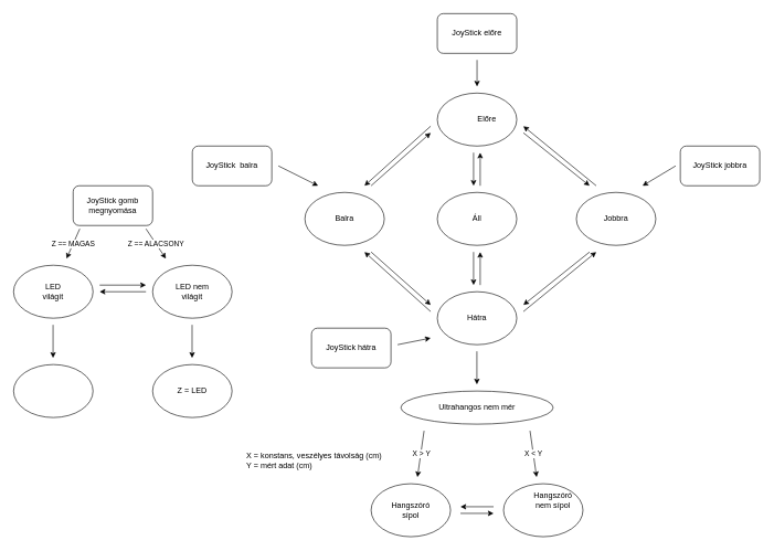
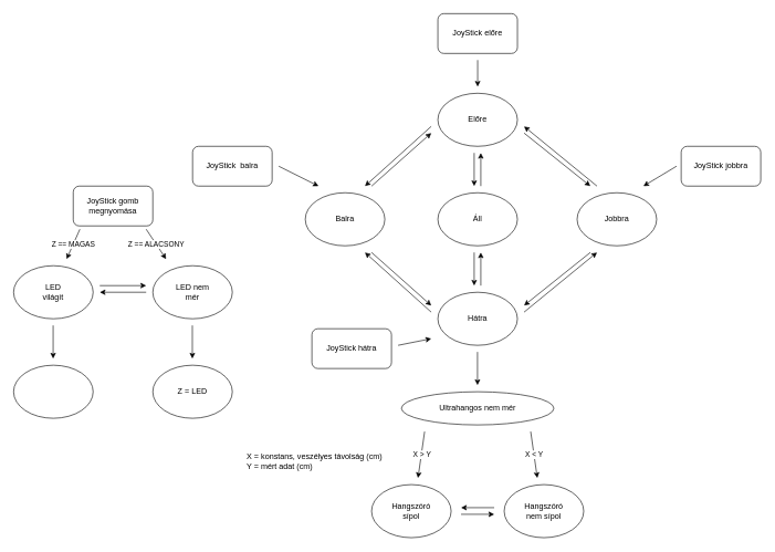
  <mxCell id="0" />
  <mxCell id="1" parent="0" />
  <mxCell id="2" value="" style="ellipse;whiteSpace=wrap;html=1;" vertex="1" parent="1"><mxGeometry x="660" y="140" width="120" height="80" as="geometry" /></mxCell>
- <mxCell id="3" value="Előre" style="text;html=1;strokeColor=none;fillColor=none;align=center;verticalAlign=middle;whiteSpace=wrap;rounded=0;" vertex="1" parent="1"><mxGeometry x="705" y="165" width="60" height="30" as="geometry" /></mxCell>
+ <mxCell id="3" value="Előre" style="text;html=1;strokeColor=none;fillColor=none;align=center;verticalAlign=middle;whiteSpace=wrap;rounded=0;" vertex="1" parent="1"><mxGeometry x="690" y="165" width="60" height="30" as="geometry" /></mxCell>
  <mxCell id="4" value="" style="ellipse;whiteSpace=wrap;html=1;" vertex="1" parent="1"><mxGeometry x="660" y="290" width="120" height="80" as="geometry" /></mxCell>
  <mxCell id="5" value="Áll" style="text;html=1;strokeColor=none;fillColor=none;align=center;verticalAlign=middle;whiteSpace=wrap;rounded=0;" vertex="1" parent="1"><mxGeometry x="690" y="315" width="60" height="30" as="geometry" /></mxCell>
  <mxCell id="6" value="" style="ellipse;whiteSpace=wrap;html=1;" vertex="1" parent="1"><mxGeometry x="660" y="440" width="120" height="80" as="geometry" /></mxCell>
  <mxCell id="7" value="Hátra" style="text;html=1;strokeColor=none;fillColor=none;align=center;verticalAlign=middle;whiteSpace=wrap;rounded=0;" vertex="1" parent="1"><mxGeometry x="690" y="465" width="60" height="30" as="geometry" /></mxCell>
  <mxCell id="8" value="" style="ellipse;whiteSpace=wrap;html=1;" vertex="1" parent="1"><mxGeometry x="460" y="290" width="120" height="80" as="geometry" /></mxCell>
  <mxCell id="9" value="Balra" style="text;html=1;strokeColor=none;fillColor=none;align=center;verticalAlign=middle;whiteSpace=wrap;rounded=0;" vertex="1" parent="1"><mxGeometry x="490" y="315" width="60" height="30" as="geometry" /></mxCell>
  <mxCell id="10" value="" style="ellipse;whiteSpace=wrap;html=1;" vertex="1" parent="1"><mxGeometry x="870" y="290" width="120" height="80" as="geometry" /></mxCell>
  <mxCell id="11" value="Jobbra" style="text;html=1;strokeColor=none;fillColor=none;align=center;verticalAlign=middle;whiteSpace=wrap;rounded=0;" vertex="1" parent="1"><mxGeometry x="900" y="315" width="60" height="30" as="geometry" /></mxCell>
  <mxCell id="12" value="" style="endArrow=classic;html=1;rounded=0;" edge="1" parent="1"><mxGeometry width="50" height="50" relative="1" as="geometry"><mxPoint x="724.76" y="430" as="sourcePoint" /><mxPoint x="724.76" y="380" as="targetPoint" /></mxGeometry></mxCell>
  <mxCell id="13" value="" style="endArrow=classic;html=1;rounded=0;" edge="1" parent="1"><mxGeometry width="50" height="50" relative="1" as="geometry"><mxPoint x="714.76" y="380" as="sourcePoint" /><mxPoint x="714.76" y="430" as="targetPoint" /></mxGeometry></mxCell>
  <mxCell id="14" value="" style="endArrow=classic;html=1;rounded=0;" edge="1" parent="1"><mxGeometry width="50" height="50" relative="1" as="geometry"><mxPoint x="724.76" y="280" as="sourcePoint" /><mxPoint x="724.76" y="230" as="targetPoint" /></mxGeometry></mxCell>
  <mxCell id="15" value="" style="endArrow=classic;html=1;rounded=0;" edge="1" parent="1"><mxGeometry width="50" height="50" relative="1" as="geometry"><mxPoint x="714.76" y="230" as="sourcePoint" /><mxPoint x="714.76" y="280" as="targetPoint" /></mxGeometry></mxCell>
  <mxCell id="16" value="" style="endArrow=classic;html=1;rounded=0;" edge="1" parent="1"><mxGeometry width="50" height="50" relative="1" as="geometry"><mxPoint x="560" y="280" as="sourcePoint" /><mxPoint x="650" y="200" as="targetPoint" /></mxGeometry></mxCell>
  <mxCell id="17" value="" style="endArrow=classic;html=1;rounded=0;" edge="1" parent="1"><mxGeometry width="50" height="50" relative="1" as="geometry"><mxPoint x="650" y="190" as="sourcePoint" /><mxPoint x="550" y="280" as="targetPoint" /></mxGeometry></mxCell>
  <mxCell id="18" value="" style="endArrow=classic;html=1;rounded=0;" edge="1" parent="1"><mxGeometry width="50" height="50" relative="1" as="geometry"><mxPoint x="900" y="280" as="sourcePoint" /><mxPoint x="790" y="190" as="targetPoint" /></mxGeometry></mxCell>
  <mxCell id="19" value="" style="endArrow=classic;html=1;rounded=0;" edge="1" parent="1"><mxGeometry width="50" height="50" relative="1" as="geometry"><mxPoint x="790" y="200" as="sourcePoint" /><mxPoint x="890" y="280" as="targetPoint" /></mxGeometry></mxCell>
  <mxCell id="20" value="" style="endArrow=classic;html=1;rounded=0;" edge="1" parent="1"><mxGeometry width="50" height="50" relative="1" as="geometry"><mxPoint x="790" y="470" as="sourcePoint" /><mxPoint x="900" y="380" as="targetPoint" /></mxGeometry></mxCell>
  <mxCell id="21" value="" style="endArrow=classic;html=1;rounded=0;" edge="1" parent="1"><mxGeometry width="50" height="50" relative="1" as="geometry"><mxPoint x="890" y="380" as="sourcePoint" /><mxPoint x="790" y="460" as="targetPoint" /></mxGeometry></mxCell>
  <mxCell id="22" value="" style="endArrow=classic;html=1;rounded=0;" edge="1" parent="1"><mxGeometry width="50" height="50" relative="1" as="geometry"><mxPoint x="650" y="470" as="sourcePoint" /><mxPoint x="550" y="380" as="targetPoint" /></mxGeometry></mxCell>
  <mxCell id="23" value="" style="endArrow=classic;html=1;rounded=0;" edge="1" parent="1"><mxGeometry width="50" height="50" relative="1" as="geometry"><mxPoint x="560" y="380" as="sourcePoint" /><mxPoint x="650" y="460" as="targetPoint" /></mxGeometry></mxCell>
  <mxCell id="24" value="" style="endArrow=classic;html=1;rounded=0;" edge="1" parent="1"><mxGeometry width="50" height="50" relative="1" as="geometry"><mxPoint x="719.76" y="530" as="sourcePoint" /><mxPoint x="719.76" y="580" as="targetPoint" /></mxGeometry></mxCell>
  <mxCell id="25" value="" style="ellipse;whiteSpace=wrap;html=1;" vertex="1" parent="1"><mxGeometry x="605" y="590" width="230" height="50" as="geometry" /></mxCell>
  <mxCell id="26" value="Ultrahangos nem mér" style="text;html=1;strokeColor=none;fillColor=none;align=center;verticalAlign=middle;whiteSpace=wrap;rounded=0;" vertex="1" parent="1"><mxGeometry x="630" y="600" width="180" height="30" as="geometry" /></mxCell>
  <mxCell id="27" value="" style="ellipse;whiteSpace=wrap;html=1;" vertex="1" parent="1"><mxGeometry x="560" y="730" width="120" height="80" as="geometry" /></mxCell>
  <mxCell id="28" value="Hangszóró sípol" style="text;html=1;strokeColor=none;fillColor=none;align=center;verticalAlign=middle;whiteSpace=wrap;rounded=0;" vertex="1" parent="1"><mxGeometry x="590" y="755" width="60" height="30" as="geometry" /></mxCell>
  <mxCell id="29" value="" style="ellipse;whiteSpace=wrap;html=1;" vertex="1" parent="1"><mxGeometry x="760" y="730" width="120" height="80" as="geometry" /></mxCell>
- <mxCell id="30" value="Hangszóró nem sípol" style="text;html=1;strokeColor=none;fillColor=none;align=center;verticalAlign=middle;whiteSpace=wrap;rounded=0;" vertex="1" parent="1"><mxGeometry x="805" y="740" width="60" height="30" as="geometry" /></mxCell>
+ <mxCell id="30" value="Hangszóró nem sípol" style="text;html=1;strokeColor=none;fillColor=none;align=center;verticalAlign=middle;whiteSpace=wrap;rounded=0;" vertex="1" parent="1"><mxGeometry x="790" y="755" width="60" height="30" as="geometry" /></mxCell>
  <mxCell id="31" value="" style="endArrow=classic;html=1;rounded=0;" edge="1" parent="1"><mxGeometry width="50" height="50" relative="1" as="geometry"><mxPoint x="695" y="774.76" as="sourcePoint" /><mxPoint x="745" y="774.76" as="targetPoint" /></mxGeometry></mxCell>
  <mxCell id="32" value="" style="endArrow=classic;html=1;rounded=0;" edge="1" parent="1"><mxGeometry width="50" height="50" relative="1" as="geometry"><mxPoint x="745" y="764.76" as="sourcePoint" /><mxPoint x="695" y="764.76" as="targetPoint" /></mxGeometry></mxCell>
  <mxCell id="33" value="" style="endArrow=classic;html=1;rounded=0;" edge="1" parent="1"><mxGeometry relative="1" as="geometry"><mxPoint x="640" y="650" as="sourcePoint" /><mxPoint x="630" y="720" as="targetPoint" /></mxGeometry></mxCell>
  <mxCell id="34" value="X &amp;gt; Y" style="edgeLabel;resizable=0;html=1;align=center;verticalAlign=middle;" connectable="0" vertex="1" parent="33"><mxGeometry relative="1" as="geometry" /></mxCell>
  <mxCell id="35" value="" style="endArrow=classic;html=1;rounded=0;" edge="1" parent="1"><mxGeometry relative="1" as="geometry"><mxPoint x="800" y="650" as="sourcePoint" /><mxPoint x="810" y="720" as="targetPoint" /></mxGeometry></mxCell>
  <mxCell id="36" value="X &amp;lt; Y" style="edgeLabel;resizable=0;html=1;align=center;verticalAlign=middle;" connectable="0" vertex="1" parent="35"><mxGeometry relative="1" as="geometry" /></mxCell>
  <mxCell id="37" value="X = konstans, veszélyes távolság (cm)&lt;br&gt;Y = mért adat (cm)" style="text;html=1;strokeColor=none;fillColor=none;align=left;verticalAlign=middle;whiteSpace=wrap;rounded=0;" vertex="1" parent="1"><mxGeometry x="370" y="680" width="220" height="30" as="geometry" /></mxCell>
  <mxCell id="38" value="" style="rounded=1;whiteSpace=wrap;html=1;" vertex="1" parent="1"><mxGeometry x="660" y="20" width="120" height="60" as="geometry" /></mxCell>
  <mxCell id="39" value="JoyStick előre" style="text;html=1;strokeColor=none;fillColor=none;align=center;verticalAlign=middle;whiteSpace=wrap;rounded=0;" vertex="1" parent="1"><mxGeometry x="670" y="35" width="100" height="30" as="geometry" /></mxCell>
  <mxCell id="40" value="" style="rounded=1;whiteSpace=wrap;html=1;" vertex="1" parent="1"><mxGeometry x="470" y="495" width="120" height="60" as="geometry" /></mxCell>
  <mxCell id="41" value="JoyStick hátra" style="text;html=1;strokeColor=none;fillColor=none;align=center;verticalAlign=middle;whiteSpace=wrap;rounded=0;" vertex="1" parent="1"><mxGeometry x="480" y="510" width="100" height="30" as="geometry" /></mxCell>
  <mxCell id="42" value="" style="rounded=1;whiteSpace=wrap;html=1;" vertex="1" parent="1"><mxGeometry x="290" y="220" width="120" height="60" as="geometry" /></mxCell>
  <mxCell id="43" value="JoyStick&amp;nbsp; balra" style="text;html=1;strokeColor=none;fillColor=none;align=center;verticalAlign=middle;whiteSpace=wrap;rounded=0;" vertex="1" parent="1"><mxGeometry x="300" y="235" width="100" height="30" as="geometry" /></mxCell>
  <mxCell id="44" value="" style="rounded=1;whiteSpace=wrap;html=1;" vertex="1" parent="1"><mxGeometry x="1027" y="220" width="120" height="60" as="geometry" /></mxCell>
  <mxCell id="45" value="JoyStick jobbra" style="text;html=1;strokeColor=none;fillColor=none;align=center;verticalAlign=middle;whiteSpace=wrap;rounded=0;" vertex="1" parent="1"><mxGeometry x="1037" y="235" width="100" height="30" as="geometry" /></mxCell>
  <mxCell id="46" value="" style="endArrow=classic;html=1;rounded=0;" edge="1" parent="1"><mxGeometry width="50" height="50" relative="1" as="geometry"><mxPoint x="600" y="520" as="sourcePoint" /><mxPoint x="650" y="510" as="targetPoint" /></mxGeometry></mxCell>
  <mxCell id="47" value="" style="endArrow=classic;html=1;rounded=0;" edge="1" parent="1"><mxGeometry width="50" height="50" relative="1" as="geometry"><mxPoint x="420" y="250" as="sourcePoint" /><mxPoint x="480" y="280" as="targetPoint" /></mxGeometry></mxCell>
  <mxCell id="48" value="" style="endArrow=classic;html=1;rounded=0;" edge="1" parent="1"><mxGeometry width="50" height="50" relative="1" as="geometry"><mxPoint x="720" y="90" as="sourcePoint" /><mxPoint x="720" y="130" as="targetPoint" /></mxGeometry></mxCell>
  <mxCell id="49" value="" style="endArrow=classic;html=1;rounded=0;" edge="1" parent="1"><mxGeometry width="50" height="50" relative="1" as="geometry"><mxPoint x="1020" y="250" as="sourcePoint" /><mxPoint x="970" y="280" as="targetPoint" /></mxGeometry></mxCell>
  <mxCell id="50" value="" style="ellipse;whiteSpace=wrap;html=1;" vertex="1" parent="1"><mxGeometry x="20" y="400" width="120" height="80" as="geometry" /></mxCell>
  <mxCell id="51" value="LED világít" style="text;html=1;strokeColor=none;fillColor=none;align=center;verticalAlign=middle;whiteSpace=wrap;rounded=0;" vertex="1" parent="1"><mxGeometry x="50" y="425" width="60" height="30" as="geometry" /></mxCell>
  <mxCell id="52" value="" style="ellipse;whiteSpace=wrap;html=1;" vertex="1" parent="1"><mxGeometry x="230" y="400" width="120" height="80" as="geometry" /></mxCell>
- <mxCell id="53" value="LED nem világít" style="text;html=1;strokeColor=none;fillColor=none;align=center;verticalAlign=middle;whiteSpace=wrap;rounded=0;" vertex="1" parent="1"><mxGeometry x="260" y="425" width="60" height="30" as="geometry" /></mxCell>
+ <mxCell id="53" value="LED nem mér" style="text;html=1;strokeColor=none;fillColor=none;align=center;verticalAlign=middle;whiteSpace=wrap;rounded=0;" vertex="1" parent="1"><mxGeometry x="260" y="425" width="60" height="30" as="geometry" /></mxCell>
  <mxCell id="54" value="" style="rounded=1;whiteSpace=wrap;html=1;" vertex="1" parent="1"><mxGeometry x="110" y="280" width="120" height="60" as="geometry" /></mxCell>
  <mxCell id="55" value="JoyStick gomb megnyomása" style="text;html=1;strokeColor=none;fillColor=none;align=center;verticalAlign=middle;whiteSpace=wrap;rounded=0;" vertex="1" parent="1"><mxGeometry x="120" y="295" width="100" height="30" as="geometry" /></mxCell>
  <mxCell id="56" value="" style="endArrow=classic;html=1;rounded=0;" edge="1" parent="1"><mxGeometry width="50" height="50" relative="1" as="geometry"><mxPoint x="150" y="430" as="sourcePoint" /><mxPoint x="220" y="430" as="targetPoint" /></mxGeometry></mxCell>
  <mxCell id="57" value="" style="endArrow=classic;html=1;rounded=0;" edge="1" parent="1"><mxGeometry width="50" height="50" relative="1" as="geometry"><mxPoint x="220" y="440" as="sourcePoint" /><mxPoint x="150" y="440" as="targetPoint" /></mxGeometry></mxCell>
  <mxCell id="58" value="" style="endArrow=classic;html=1;rounded=0;" edge="1" parent="1"><mxGeometry relative="1" as="geometry"><mxPoint x="120" y="345" as="sourcePoint" /><mxPoint x="100" y="390" as="targetPoint" /></mxGeometry></mxCell>
  <mxCell id="59" value="Z == MAGAS" style="edgeLabel;resizable=0;html=1;align=center;verticalAlign=middle;" connectable="0" vertex="1" parent="58"><mxGeometry relative="1" as="geometry" /></mxCell>
  <mxCell id="60" value="" style="endArrow=classic;html=1;rounded=0;" edge="1" parent="1"><mxGeometry relative="1" as="geometry"><mxPoint x="220" y="345" as="sourcePoint" /><mxPoint x="250" y="390" as="targetPoint" /></mxGeometry></mxCell>
  <mxCell id="61" value="Z == ALACSONY" style="edgeLabel;resizable=0;html=1;align=center;verticalAlign=middle;" connectable="0" vertex="1" parent="60"><mxGeometry relative="1" as="geometry" /></mxCell>
  <mxCell id="62" value="" style="ellipse;whiteSpace=wrap;html=1;" vertex="1" parent="1"><mxGeometry x="20" y="550" width="120" height="80" as="geometry" /></mxCell>
  <mxCell id="63" value="" style="ellipse;whiteSpace=wrap;html=1;" vertex="1" parent="1"><mxGeometry x="230" y="550" width="120" height="80" as="geometry" /></mxCell>
  <mxCell id="64" value="Z = LED" style="text;html=1;strokeColor=none;fillColor=none;align=center;verticalAlign=middle;whiteSpace=wrap;rounded=0;" vertex="1" parent="1"><mxGeometry x="240" y="575" width="100" height="30" as="geometry" /></mxCell>
  <mxCell id="65" value="" style="endArrow=classic;html=1;rounded=0;" edge="1" parent="1"><mxGeometry width="50" height="50" relative="1" as="geometry"><mxPoint x="79.66" y="490" as="sourcePoint" /><mxPoint x="79.66" y="540" as="targetPoint" /></mxGeometry></mxCell>
  <mxCell id="66" value="" style="endArrow=classic;html=1;rounded=0;" edge="1" parent="1"><mxGeometry width="50" height="50" relative="1" as="geometry"><mxPoint x="289.66" y="490" as="sourcePoint" /><mxPoint x="289.66" y="540" as="targetPoint" /></mxGeometry></mxCell>
